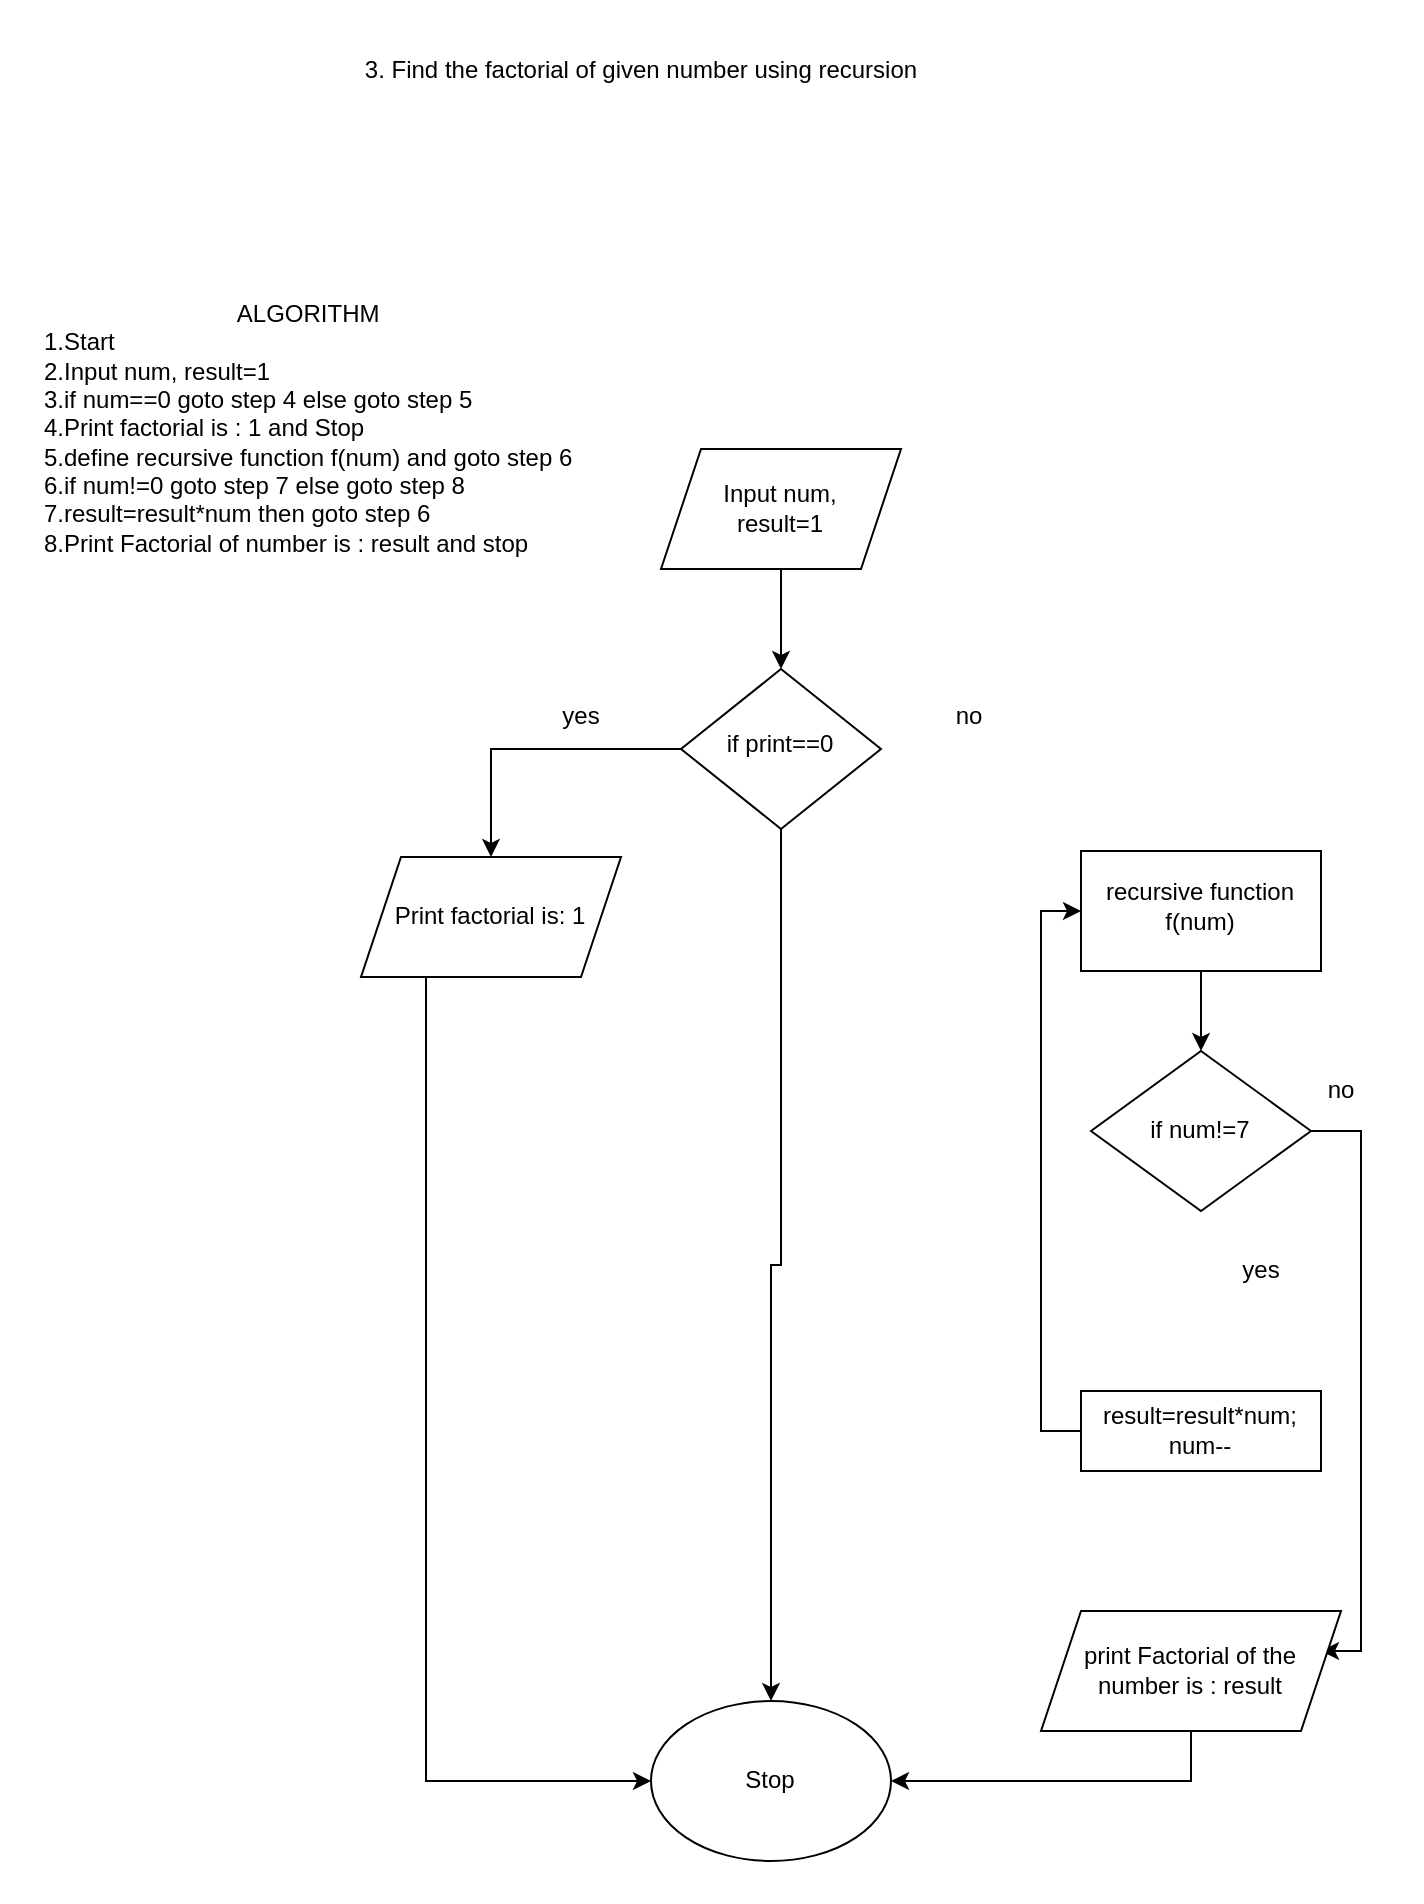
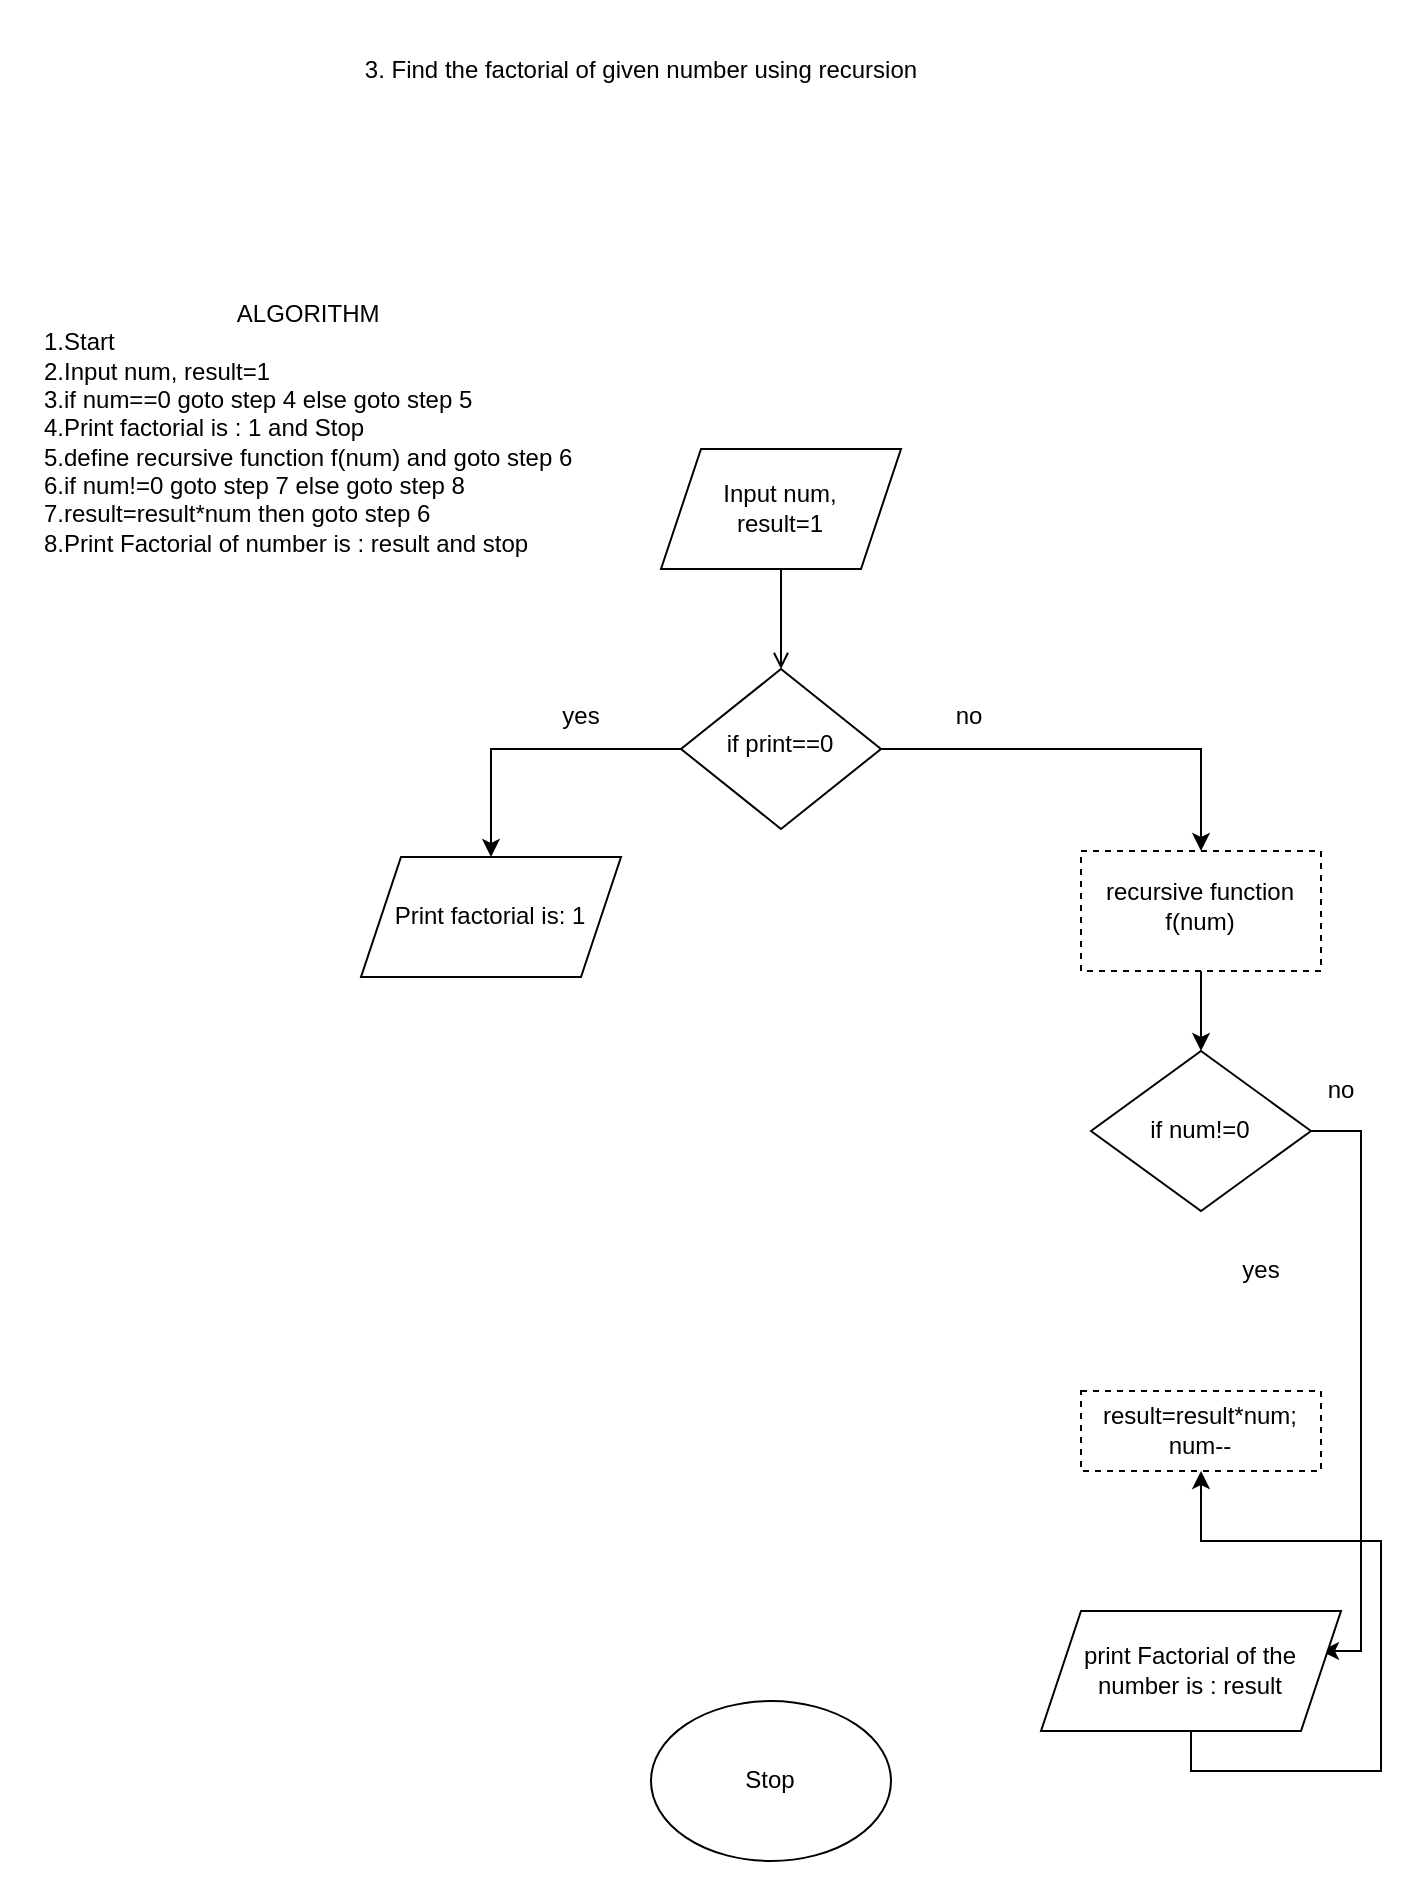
  <mxCell id="0" />
  <mxCell id="1" parent="0" />
  <mxCell id="2" style="edgeStyle=orthogonalEdgeStyle;rounded=0;orthogonalLoop=1;jettySize=auto;html=1;entryX=0.5;entryY=0;entryDx=0;entryDy=0;" edge="1" parent="1" source="4" target="8"><mxGeometry relative="1" as="geometry"><mxPoint x="250" y="374" as="targetPoint" /></mxGeometry></mxCell>
- <mxCell id="3" value="" style="edgeStyle=orthogonalEdgeStyle;rounded=0;orthogonalLoop=1;jettySize=auto;html=1;" edge="1" parent="1" source="4" target="11"><mxGeometry relative="1" as="geometry" /></mxCell>
+ <mxCell id="3" value="" style="edgeStyle=orthogonalEdgeStyle;rounded=0;orthogonalLoop=1;jettySize=auto;html=1;" edge="1" parent="1" source="4" target="23"><mxGeometry relative="1" as="geometry" /></mxCell>
  <mxCell id="4" value="if print==0" style="rhombus;whiteSpace=wrap;html=1;shadow=0;fontFamily=Helvetica;fontSize=12;align=center;strokeWidth=1;spacing=6;spacingTop=-4;" vertex="1" parent="1"><mxGeometry x="340" y="334" width="100" height="80" as="geometry" /></mxCell>
- <mxCell id="5" value="" style="edgeStyle=orthogonalEdgeStyle;rounded=0;orthogonalLoop=1;jettySize=auto;html=1;entryX=0.5;entryY=0;entryDx=0;entryDy=0;" edge="1" parent="1" source="6" target="4"><mxGeometry relative="1" as="geometry"><mxPoint x="390" y="334" as="targetPoint" /></mxGeometry></mxCell>
+ <mxCell id="5" value="" style="edgeStyle=orthogonalEdgeStyle;rounded=0;orthogonalLoop=1;jettySize=auto;html=1;entryX=0.5;entryY=0;entryDx=0;entryDy=0;endArrow=open;" edge="1" parent="1" source="6" target="4"><mxGeometry relative="1" as="geometry"><mxPoint x="390" y="334" as="targetPoint" /></mxGeometry></mxCell>
  <mxCell id="6" value="Input num,&lt;br&gt;result=1" style="shape=parallelogram;perimeter=parallelogramPerimeter;whiteSpace=wrap;html=1;fixedSize=1;" vertex="1" parent="1"><mxGeometry x="330" y="224" width="120" height="60" as="geometry" /></mxCell>
- <mxCell id="7" style="edgeStyle=orthogonalEdgeStyle;rounded=0;orthogonalLoop=1;jettySize=auto;html=1;exitX=0.25;exitY=1;exitDx=0;exitDy=0;entryX=0;entryY=0.5;entryDx=0;entryDy=0;" edge="1" parent="1" source="8" target="11"><mxGeometry relative="1" as="geometry" /></mxCell>
  <mxCell id="8" value="Print factorial is: 1" style="shape=parallelogram;perimeter=parallelogramPerimeter;whiteSpace=wrap;html=1;fixedSize=1;" vertex="1" parent="1"><mxGeometry x="180" y="428" width="130" height="60" as="geometry" /></mxCell>
  <mxCell id="9" value="yes" style="text;html=1;align=center;verticalAlign=middle;resizable=0;points=[];autosize=1;strokeColor=none;fillColor=none;" vertex="1" parent="1"><mxGeometry x="270" y="343" width="40" height="30" as="geometry" /></mxCell>
  <mxCell id="10" value="no" style="text;html=1;align=center;verticalAlign=middle;resizable=0;points=[];autosize=1;strokeColor=none;fillColor=none;" vertex="1" parent="1"><mxGeometry x="464" y="343" width="40" height="30" as="geometry" /></mxCell>
  <mxCell id="11" value="Stop&lt;br&gt;" style="ellipse;whiteSpace=wrap;html=1;" vertex="1" parent="1"><mxGeometry x="325" y="850" width="120" height="80" as="geometry" /></mxCell>
  <mxCell id="12" value="3. Find the factorial of given number using recursion" style="text;html=1;align=center;verticalAlign=middle;resizable=0;points=[];autosize=1;strokeColor=none;fillColor=none;" vertex="1" parent="1"><mxGeometry x="170" y="20" width="300" height="30" as="geometry" /></mxCell>
  <mxCell id="13" style="edgeStyle=orthogonalEdgeStyle;rounded=0;orthogonalLoop=1;jettySize=auto;html=1;exitX=1;exitY=0.5;exitDx=0;exitDy=0;entryX=1;entryY=0.5;entryDx=0;entryDy=0;" edge="1" parent="1" source="14"><mxGeometry relative="1" as="geometry"><mxPoint x="660" y="825" as="targetPoint" /><Array as="points"><mxPoint x="680" y="565" /><mxPoint x="680" y="825" /></Array></mxGeometry></mxCell>
- <mxCell id="14" value="if num!=7" style="rhombus;whiteSpace=wrap;html=1;" vertex="1" parent="1"><mxGeometry x="545" y="525" width="110" height="80" as="geometry" /></mxCell>
- <mxCell id="15" style="edgeStyle=orthogonalEdgeStyle;rounded=0;orthogonalLoop=1;jettySize=auto;html=1;exitX=0;exitY=0.5;exitDx=0;exitDy=0;entryX=0;entryY=0.5;entryDx=0;entryDy=0;" edge="1" parent="1" source="16" target="23"><mxGeometry relative="1" as="geometry"><mxPoint x="500" y="585" as="targetPoint" /></mxGeometry></mxCell>
- <mxCell id="16" value="result=result*num;&lt;br&gt;num--" style="whiteSpace=wrap;html=1;" vertex="1" parent="1"><mxGeometry x="540" y="695" width="120" height="40" as="geometry" /></mxCell>
+ <mxCell id="14" value="if num!=0" style="rhombus;whiteSpace=wrap;html=1;" vertex="1" parent="1"><mxGeometry x="545" y="525" width="110" height="80" as="geometry" /></mxCell>
+ <mxCell id="16" value="result=result*num;&lt;br&gt;num--" style="whiteSpace=wrap;html=1;dashed=1;" vertex="1" parent="1"><mxGeometry x="540" y="695" width="120" height="40" as="geometry" /></mxCell>
  <mxCell id="17" value="yes" style="text;html=1;align=center;verticalAlign=middle;resizable=0;points=[];autosize=1;strokeColor=none;fillColor=none;" vertex="1" parent="1"><mxGeometry x="610" y="620" width="40" height="30" as="geometry" /></mxCell>
  <mxCell id="18" value="no&lt;br&gt;" style="text;html=1;align=center;verticalAlign=middle;resizable=0;points=[];autosize=1;strokeColor=none;fillColor=none;" vertex="1" parent="1"><mxGeometry x="650" y="530" width="40" height="30" as="geometry" /></mxCell>
- <mxCell id="19" style="edgeStyle=orthogonalEdgeStyle;rounded=0;orthogonalLoop=1;jettySize=auto;html=1;exitX=0.5;exitY=1;exitDx=0;exitDy=0;" edge="1" parent="1" source="20" target="11"><mxGeometry relative="1" as="geometry" /></mxCell>
+ <mxCell id="19" style="edgeStyle=orthogonalEdgeStyle;rounded=0;orthogonalLoop=1;jettySize=auto;html=1;exitX=0.5;exitY=1;exitDx=0;exitDy=0;" edge="1" parent="1" source="20" target="16"><mxGeometry relative="1" as="geometry" /></mxCell>
  <mxCell id="20" value="print Factorial of the number is : result" style="shape=parallelogram;perimeter=parallelogramPerimeter;whiteSpace=wrap;html=1;fixedSize=1;" vertex="1" parent="1"><mxGeometry x="520" y="805" width="150" height="60" as="geometry" /></mxCell>
  <mxCell id="21" value="&lt;div style=&quot;text-align: center;&quot;&gt;&lt;span style=&quot;background-color: initial;&quot;&gt;ALGORITHM&lt;/span&gt;&lt;/div&gt;1.Start&lt;br&gt;2.Input num, result=1&lt;br&gt;3.if num==0 goto step 4 else goto step 5&lt;br&gt;4.Print factorial is : 1 and Stop&lt;br&gt;5.define recursive function f(num) and goto step 6&lt;br&gt;6.if num!=0 goto step 7 else goto step 8&lt;br&gt;7.result=result*num then goto step 6&lt;br&gt;8.Print Factorial of number is : result and stop" style="text;html=1;align=left;verticalAlign=middle;resizable=0;points=[];autosize=1;strokeColor=none;fillColor=none;" vertex="1" parent="1"><mxGeometry x="20" y="144" width="290" height="140" as="geometry" /></mxCell>
  <mxCell id="22" value="" style="edgeStyle=orthogonalEdgeStyle;rounded=0;orthogonalLoop=1;jettySize=auto;html=1;" edge="1" parent="1" source="23" target="14"><mxGeometry relative="1" as="geometry" /></mxCell>
- <mxCell id="23" value="recursive function f(num)" style="whiteSpace=wrap;html=1;shadow=0;strokeWidth=1;spacing=6;spacingTop=-4;" vertex="1" parent="1"><mxGeometry x="540" y="425" width="120" height="60" as="geometry" /></mxCell>
+ <mxCell id="23" value="recursive function f(num)" style="whiteSpace=wrap;html=1;shadow=0;strokeWidth=1;spacing=6;spacingTop=-4;dashed=1;" vertex="1" parent="1"><mxGeometry x="540" y="425" width="120" height="60" as="geometry" /></mxCell>
